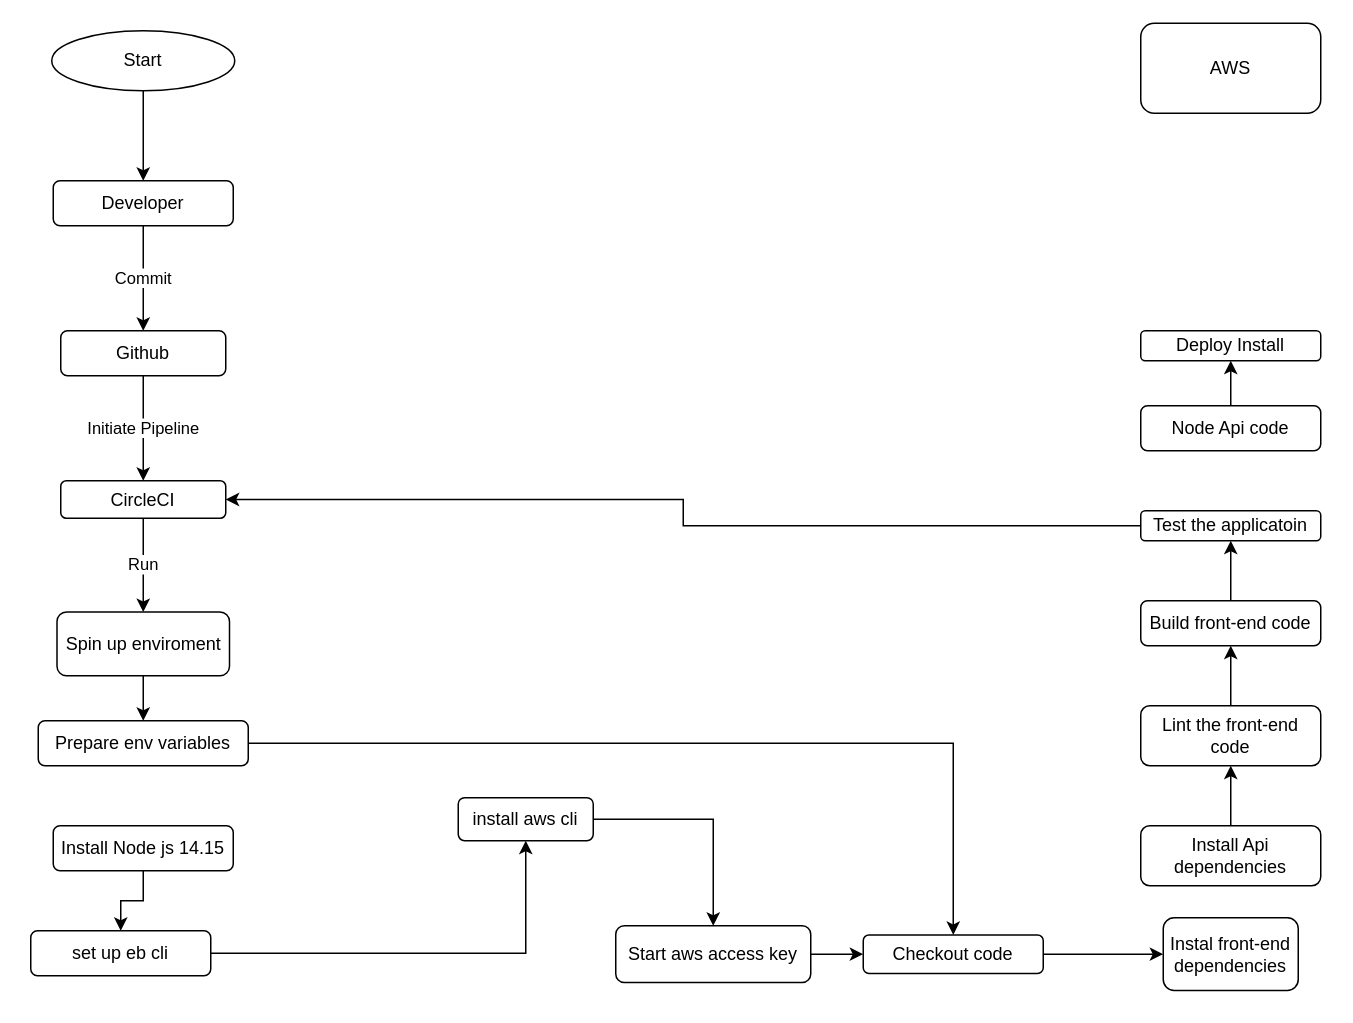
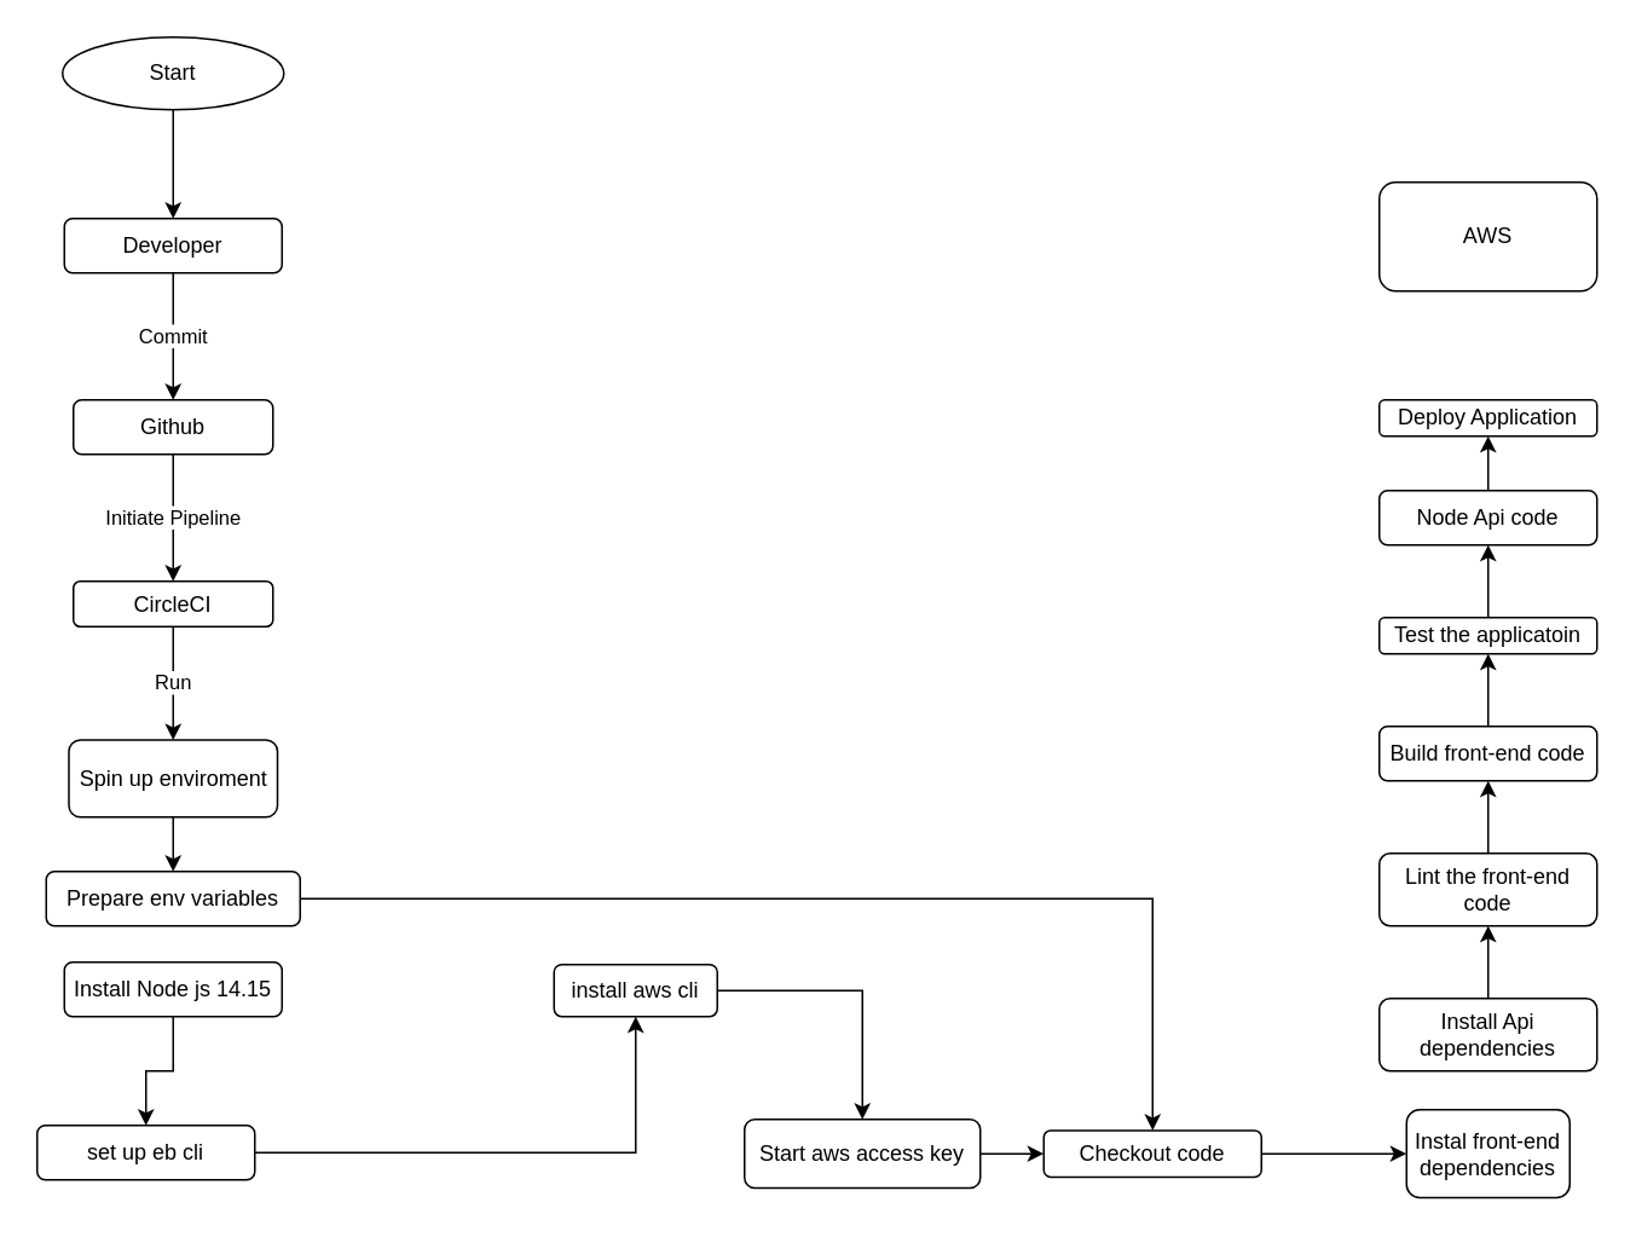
  <mxCell id="0" />
  <mxCell id="1" parent="0" />
  <mxCell id="2" value="Commit" style="edgeStyle=orthogonalEdgeStyle;rounded=0;orthogonalLoop=1;jettySize=auto;html=1;" edge="1" parent="1" source="3" target="5"><mxGeometry relative="1" as="geometry" /></mxCell>
  <mxCell id="3" value="Developer" style="rounded=1;whiteSpace=wrap;html=1;" vertex="1" parent="1"><mxGeometry x="35" y="120" width="120" height="30" as="geometry" /></mxCell>
  <mxCell id="4" value="Initiate Pipeline" style="edgeStyle=orthogonalEdgeStyle;rounded=0;orthogonalLoop=1;jettySize=auto;html=1;" edge="1" parent="1" source="5" target="7"><mxGeometry relative="1" as="geometry" /></mxCell>
  <mxCell id="5" value="Github" style="rounded=1;whiteSpace=wrap;html=1;" vertex="1" parent="1"><mxGeometry x="40" y="220" width="110" height="30" as="geometry" /></mxCell>
  <mxCell id="6" value="Run" style="edgeStyle=orthogonalEdgeStyle;rounded=0;orthogonalLoop=1;jettySize=auto;html=1;" edge="1" parent="1" source="7" target="9"><mxGeometry relative="1" as="geometry" /></mxCell>
  <mxCell id="7" value="CircleCI" style="whiteSpace=wrap;html=1;rounded=1;" vertex="1" parent="1"><mxGeometry x="40" y="320" width="110" height="25" as="geometry" /></mxCell>
  <mxCell id="8" value="" style="edgeStyle=orthogonalEdgeStyle;rounded=0;orthogonalLoop=1;jettySize=auto;html=1;" edge="1" parent="1" source="9" target="11"><mxGeometry relative="1" as="geometry" /></mxCell>
  <mxCell id="9" value="Spin up enviroment" style="whiteSpace=wrap;html=1;rounded=1;" vertex="1" parent="1"><mxGeometry x="37.5" y="407.5" width="115" height="42.5" as="geometry" /></mxCell>
  <mxCell id="10" value="" style="edgeStyle=orthogonalEdgeStyle;rounded=0;orthogonalLoop=1;jettySize=auto;html=1;" edge="1" parent="1" source="11" target="21"><mxGeometry relative="1" as="geometry" /></mxCell>
  <mxCell id="11" value="Prepare env variables" style="whiteSpace=wrap;html=1;rounded=1;" vertex="1" parent="1"><mxGeometry x="25" y="480" width="140" height="30" as="geometry" /></mxCell>
  <mxCell id="12" value="" style="edgeStyle=orthogonalEdgeStyle;rounded=0;orthogonalLoop=1;jettySize=auto;html=1;" edge="1" parent="1" source="13" target="15"><mxGeometry relative="1" as="geometry" /></mxCell>
- <mxCell id="13" value="Install Node js 14.15" style="whiteSpace=wrap;html=1;rounded=1;" vertex="1" parent="1"><mxGeometry x="35" y="550" width="120" height="30" as="geometry" /></mxCell>
+ <mxCell id="13" value="Install Node js 14.15" style="whiteSpace=wrap;html=1;rounded=1;" vertex="1" parent="1"><mxGeometry x="35" y="530" width="120" height="30" as="geometry" /></mxCell>
  <mxCell id="14" value="" style="edgeStyle=orthogonalEdgeStyle;rounded=0;orthogonalLoop=1;jettySize=auto;html=1;" edge="1" parent="1" source="15" target="17"><mxGeometry relative="1" as="geometry" /></mxCell>
  <mxCell id="15" value="set up eb cli" style="whiteSpace=wrap;html=1;rounded=1;" vertex="1" parent="1"><mxGeometry x="20" y="620" width="120" height="30" as="geometry" /></mxCell>
  <mxCell id="16" value="" style="edgeStyle=orthogonalEdgeStyle;rounded=0;orthogonalLoop=1;jettySize=auto;html=1;" edge="1" parent="1" source="17" target="19"><mxGeometry relative="1" as="geometry" /></mxCell>
  <mxCell id="17" value="install aws cli" style="whiteSpace=wrap;html=1;rounded=1;" vertex="1" parent="1"><mxGeometry x="305" y="531.25" width="90" height="28.75" as="geometry" /></mxCell>
  <mxCell id="18" value="" style="edgeStyle=orthogonalEdgeStyle;rounded=0;orthogonalLoop=1;jettySize=auto;html=1;" edge="1" parent="1" source="19" target="21"><mxGeometry relative="1" as="geometry" /></mxCell>
  <mxCell id="19" value="Start aws access key" style="rounded=1;whiteSpace=wrap;html=1;" vertex="1" parent="1"><mxGeometry x="410" y="616.72" width="130" height="37.81" as="geometry" /></mxCell>
  <mxCell id="20" value="" style="edgeStyle=orthogonalEdgeStyle;rounded=0;orthogonalLoop=1;jettySize=auto;html=1;" edge="1" parent="1" source="21" target="22"><mxGeometry relative="1" as="geometry" /></mxCell>
  <mxCell id="21" value="Checkout code" style="rounded=1;whiteSpace=wrap;html=1;" vertex="1" parent="1"><mxGeometry x="575" y="622.81" width="120" height="25.63" as="geometry" /></mxCell>
  <mxCell id="22" value="Instal front-end dependencies" style="whiteSpace=wrap;html=1;rounded=1;" vertex="1" parent="1"><mxGeometry x="775" y="611.4" width="90" height="48.44" as="geometry" /></mxCell>
  <mxCell id="23" value="" style="edgeStyle=orthogonalEdgeStyle;rounded=0;orthogonalLoop=1;jettySize=auto;html=1;" edge="1" parent="1" source="24" target="26"><mxGeometry relative="1" as="geometry" /></mxCell>
  <mxCell id="24" value="Install Api dependencies" style="rounded=1;whiteSpace=wrap;html=1;" vertex="1" parent="1"><mxGeometry x="760" y="550" width="120" height="40" as="geometry" /></mxCell>
  <mxCell id="25" value="" style="edgeStyle=orthogonalEdgeStyle;rounded=0;orthogonalLoop=1;jettySize=auto;html=1;" edge="1" parent="1" source="26" target="28"><mxGeometry relative="1" as="geometry" /></mxCell>
  <mxCell id="26" value="Lint the front-end code" style="whiteSpace=wrap;html=1;rounded=1;" vertex="1" parent="1"><mxGeometry x="760" y="470" width="120" height="40" as="geometry" /></mxCell>
  <mxCell id="27" value="" style="edgeStyle=orthogonalEdgeStyle;rounded=0;orthogonalLoop=1;jettySize=auto;html=1;" edge="1" parent="1" source="28" target="30"><mxGeometry relative="1" as="geometry" /></mxCell>
  <mxCell id="28" value="Build front-end code" style="whiteSpace=wrap;html=1;rounded=1;" vertex="1" parent="1"><mxGeometry x="760" y="400" width="120" height="30" as="geometry" /></mxCell>
- <mxCell id="29" value="" style="edgeStyle=orthogonalEdgeStyle;rounded=0;orthogonalLoop=1;jettySize=auto;html=1;" edge="1" parent="1" source="30" target="7"><mxGeometry relative="1" as="geometry" /></mxCell>
+ <mxCell id="29" value="" style="edgeStyle=orthogonalEdgeStyle;rounded=0;orthogonalLoop=1;jettySize=auto;html=1;" edge="1" parent="1" source="30" target="32"><mxGeometry relative="1" as="geometry" /></mxCell>
  <mxCell id="30" value="Test the applicatoin" style="whiteSpace=wrap;html=1;rounded=1;" vertex="1" parent="1"><mxGeometry x="760" y="340" width="120" height="20" as="geometry" /></mxCell>
  <mxCell id="31" value="" style="edgeStyle=orthogonalEdgeStyle;rounded=0;orthogonalLoop=1;jettySize=auto;html=1;" edge="1" parent="1" source="32" target="33"><mxGeometry relative="1" as="geometry" /></mxCell>
  <mxCell id="32" value="Node Api code" style="whiteSpace=wrap;html=1;rounded=1;" vertex="1" parent="1"><mxGeometry x="760" y="270" width="120" height="30" as="geometry" /></mxCell>
- <mxCell id="33" value="Deploy Install" style="whiteSpace=wrap;html=1;rounded=1;" vertex="1" parent="1"><mxGeometry x="760" y="220" width="120" height="20" as="geometry" /></mxCell>
- <mxCell id="34" value="AWS" style="whiteSpace=wrap;html=1;rounded=1;" vertex="1" parent="1"><mxGeometry x="760" y="15" width="120" height="60" as="geometry" /></mxCell>
+ <mxCell id="33" value="Deploy Application" style="whiteSpace=wrap;html=1;rounded=1;" vertex="1" parent="1"><mxGeometry x="760" y="220" width="120" height="20" as="geometry" /></mxCell>
+ <mxCell id="34" value="AWS" style="whiteSpace=wrap;html=1;rounded=1;" vertex="1" parent="1"><mxGeometry x="760" y="100" width="120" height="60" as="geometry" /></mxCell>
  <mxCell id="35" value="" style="edgeStyle=orthogonalEdgeStyle;rounded=0;orthogonalLoop=1;jettySize=auto;html=1;" edge="1" parent="1" source="36" target="3"><mxGeometry relative="1" as="geometry" /></mxCell>
  <mxCell id="36" value="Start" style="ellipse;whiteSpace=wrap;html=1;" vertex="1" parent="1"><mxGeometry x="34" y="20" width="122" height="40" as="geometry" /></mxCell>
